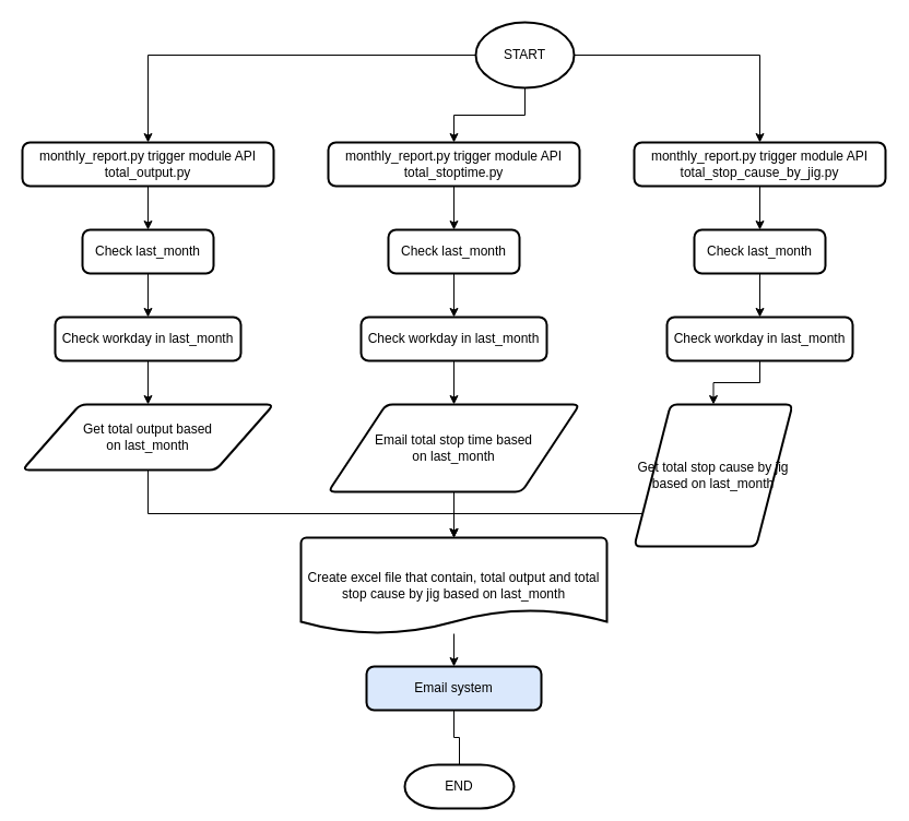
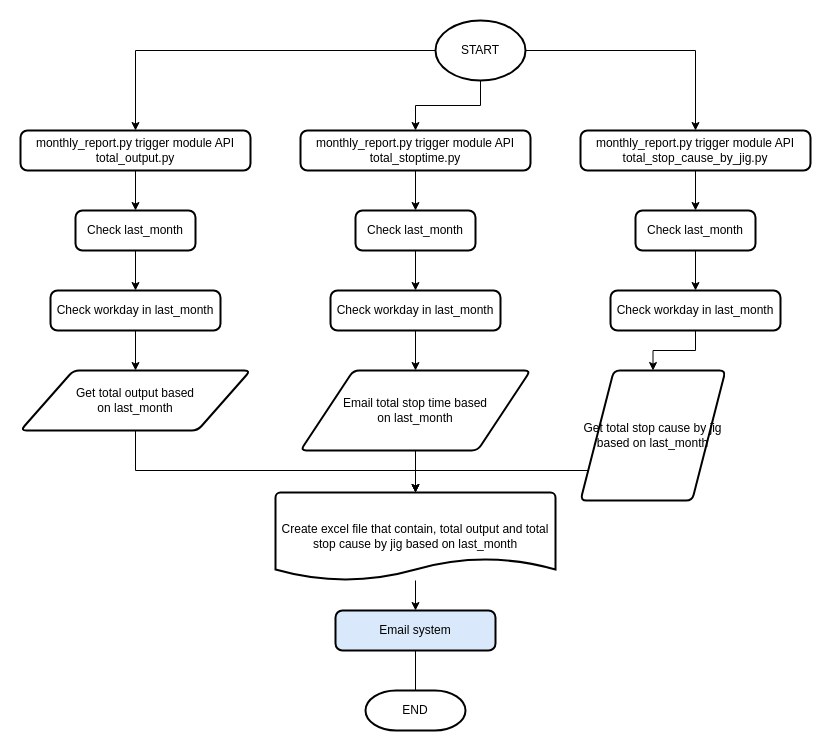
  <mxCell id="0" />
  <mxCell id="1" parent="0" />
  <mxCell id="2" value="" style="edgeStyle=orthogonalEdgeStyle;rounded=0;orthogonalLoop=1;jettySize=auto;html=1;exitX=0.5;exitY=1;exitDx=0;exitDy=0;exitPerimeter=0;" edge="1" parent="1" source="33" target="14"><mxGeometry relative="1" as="geometry"><mxPoint x="415" y="90" as="sourcePoint" /></mxGeometry></mxCell>
  <mxCell id="3" style="edgeStyle=orthogonalEdgeStyle;rounded=0;orthogonalLoop=1;jettySize=auto;html=1;entryX=0.5;entryY=0;entryDx=0;entryDy=0;exitX=0;exitY=0.5;exitDx=0;exitDy=0;exitPerimeter=0;" edge="1" parent="1" source="33" target="6"><mxGeometry relative="1" as="geometry"><mxPoint x="375" y="50" as="sourcePoint" /></mxGeometry></mxCell>
  <mxCell id="4" style="edgeStyle=orthogonalEdgeStyle;rounded=0;orthogonalLoop=1;jettySize=auto;html=1;entryX=0.5;entryY=0;entryDx=0;entryDy=0;exitX=1;exitY=0.5;exitDx=0;exitDy=0;exitPerimeter=0;" edge="1" parent="1" source="33" target="20"><mxGeometry relative="1" as="geometry"><mxPoint x="455" y="50" as="sourcePoint" /></mxGeometry></mxCell>
  <mxCell id="5" value="" style="edgeStyle=orthogonalEdgeStyle;rounded=0;orthogonalLoop=1;jettySize=auto;html=1;" edge="1" parent="1" source="6" target="8"><mxGeometry relative="1" as="geometry" /></mxCell>
  <mxCell id="6" value="monthly_report.py trigger module API total_output.py" style="rounded=1;whiteSpace=wrap;html=1;absoluteArcSize=1;arcSize=14;strokeWidth=2;" vertex="1" parent="1"><mxGeometry x="20" y="130" width="230" height="40" as="geometry" /></mxCell>
  <mxCell id="7" style="edgeStyle=orthogonalEdgeStyle;rounded=0;orthogonalLoop=1;jettySize=auto;html=1;entryX=0.5;entryY=0;entryDx=0;entryDy=0;" edge="1" parent="1" source="8" target="10"><mxGeometry relative="1" as="geometry" /></mxCell>
  <mxCell id="8" value="Check last_month" style="rounded=1;whiteSpace=wrap;html=1;absoluteArcSize=1;arcSize=14;strokeWidth=2;" vertex="1" parent="1"><mxGeometry x="75" y="210" width="120" height="40" as="geometry" /></mxCell>
  <mxCell id="9" style="edgeStyle=orthogonalEdgeStyle;rounded=0;orthogonalLoop=1;jettySize=auto;html=1;entryX=0.5;entryY=0;entryDx=0;entryDy=0;" edge="1" parent="1" source="10" target="12"><mxGeometry relative="1" as="geometry" /></mxCell>
  <mxCell id="10" value="Check workday in last_month" style="rounded=1;whiteSpace=wrap;html=1;absoluteArcSize=1;arcSize=14;strokeWidth=2;" vertex="1" parent="1"><mxGeometry x="50" y="290" width="170" height="40" as="geometry" /></mxCell>
  <mxCell id="11" style="edgeStyle=orthogonalEdgeStyle;rounded=0;orthogonalLoop=1;jettySize=auto;html=1;entryX=0.5;entryY=0;entryDx=0;entryDy=0;entryPerimeter=0;" edge="1" parent="1" source="12" target="30"><mxGeometry relative="1" as="geometry"><Array as="points"><mxPoint x="135" y="470" /><mxPoint x="415" y="470" /></Array></mxGeometry></mxCell>
  <mxCell id="12" value="Get total output based&lt;br&gt;on last_month" style="shape=parallelogram;html=1;strokeWidth=2;perimeter=parallelogramPerimeter;whiteSpace=wrap;rounded=1;arcSize=12;size=0.23;" vertex="1" parent="1"><mxGeometry x="20" y="370" width="230" height="60" as="geometry" /></mxCell>
  <mxCell id="13" value="" style="edgeStyle=orthogonalEdgeStyle;rounded=0;orthogonalLoop=1;jettySize=auto;html=1;" edge="1" parent="1" source="14" target="16"><mxGeometry relative="1" as="geometry" /></mxCell>
  <mxCell id="14" value="monthly_report.py trigger module API total_stoptime.py" style="rounded=1;whiteSpace=wrap;html=1;absoluteArcSize=1;arcSize=14;strokeWidth=2;" vertex="1" parent="1"><mxGeometry x="300" y="130" width="230" height="40" as="geometry" /></mxCell>
  <mxCell id="15" style="edgeStyle=orthogonalEdgeStyle;rounded=0;orthogonalLoop=1;jettySize=auto;html=1;entryX=0.5;entryY=0;entryDx=0;entryDy=0;" edge="1" parent="1" source="16" target="18"><mxGeometry relative="1" as="geometry" /></mxCell>
  <mxCell id="16" value="Check last_month" style="rounded=1;whiteSpace=wrap;html=1;absoluteArcSize=1;arcSize=14;strokeWidth=2;" vertex="1" parent="1"><mxGeometry x="355" y="210" width="120" height="40" as="geometry" /></mxCell>
  <mxCell id="17" style="edgeStyle=orthogonalEdgeStyle;rounded=0;orthogonalLoop=1;jettySize=auto;html=1;entryX=0.5;entryY=0;entryDx=0;entryDy=0;" edge="1" parent="1" source="18" target="26"><mxGeometry relative="1" as="geometry" /></mxCell>
  <mxCell id="18" value="Check workday in last_month" style="rounded=1;whiteSpace=wrap;html=1;absoluteArcSize=1;arcSize=14;strokeWidth=2;" vertex="1" parent="1"><mxGeometry x="330" y="290" width="170" height="40" as="geometry" /></mxCell>
  <mxCell id="19" style="edgeStyle=orthogonalEdgeStyle;rounded=0;orthogonalLoop=1;jettySize=auto;html=1;entryX=0.5;entryY=0;entryDx=0;entryDy=0;" edge="1" parent="1" source="20" target="22"><mxGeometry relative="1" as="geometry" /></mxCell>
  <mxCell id="20" value="monthly_report.py trigger module API total_stop_cause_by_jig.py" style="rounded=1;whiteSpace=wrap;html=1;absoluteArcSize=1;arcSize=14;strokeWidth=2;" vertex="1" parent="1"><mxGeometry x="580" y="130" width="230" height="40" as="geometry" /></mxCell>
  <mxCell id="21" style="edgeStyle=orthogonalEdgeStyle;rounded=0;orthogonalLoop=1;jettySize=auto;html=1;entryX=0.5;entryY=0;entryDx=0;entryDy=0;" edge="1" parent="1" source="22" target="24"><mxGeometry relative="1" as="geometry" /></mxCell>
  <mxCell id="22" value="Check last_month" style="rounded=1;whiteSpace=wrap;html=1;absoluteArcSize=1;arcSize=14;strokeWidth=2;" vertex="1" parent="1"><mxGeometry x="635" y="210" width="120" height="40" as="geometry" /></mxCell>
  <mxCell id="23" style="edgeStyle=orthogonalEdgeStyle;rounded=0;orthogonalLoop=1;jettySize=auto;html=1;entryX=0.5;entryY=0;entryDx=0;entryDy=0;" edge="1" parent="1" source="24" target="28"><mxGeometry relative="1" as="geometry" /></mxCell>
  <mxCell id="24" value="Check workday in last_month" style="rounded=1;whiteSpace=wrap;html=1;absoluteArcSize=1;arcSize=14;strokeWidth=2;" vertex="1" parent="1"><mxGeometry x="610" y="290" width="170" height="40" as="geometry" /></mxCell>
  <mxCell id="25" value="" style="edgeStyle=orthogonalEdgeStyle;rounded=0;orthogonalLoop=1;jettySize=auto;html=1;" edge="1" parent="1" source="26" target="30"><mxGeometry relative="1" as="geometry" /></mxCell>
  <mxCell id="26" value="Email total stop time based&lt;br&gt;on last_month" style="shape=parallelogram;html=1;strokeWidth=2;perimeter=parallelogramPerimeter;whiteSpace=wrap;rounded=1;arcSize=12;size=0.23;" vertex="1" parent="1"><mxGeometry x="300" y="370" width="230" height="80" as="geometry" /></mxCell>
  <mxCell id="27" style="edgeStyle=orthogonalEdgeStyle;rounded=0;orthogonalLoop=1;jettySize=auto;html=1;entryX=0.5;entryY=0;entryDx=0;entryDy=0;entryPerimeter=0;" edge="1" parent="1" source="28" target="30"><mxGeometry relative="1" as="geometry"><Array as="points"><mxPoint x="695" y="470" /><mxPoint x="415" y="470" /></Array></mxGeometry></mxCell>
  <mxCell id="28" value="Get total stop cause by jig&lt;br&gt;based on last_month" style="shape=parallelogram;html=1;strokeWidth=2;perimeter=parallelogramPerimeter;whiteSpace=wrap;rounded=1;arcSize=12;size=0.23;" vertex="1" parent="1"><mxGeometry x="580" y="370" width="145" height="130" as="geometry" /></mxCell>
  <mxCell id="29" value="" style="edgeStyle=orthogonalEdgeStyle;rounded=0;orthogonalLoop=1;jettySize=auto;html=1;" edge="1" parent="1" source="30" target="32"><mxGeometry relative="1" as="geometry" /></mxCell>
  <mxCell id="30" value="Create excel file that contain, total output and total stop cause by jig based on last_month" style="strokeWidth=2;html=1;shape=mxgraph.flowchart.document2;whiteSpace=wrap;size=0.25;" vertex="1" parent="1"><mxGeometry x="275" y="492" width="280" height="88" as="geometry" /></mxCell>
  <mxCell id="31" value="" style="edgeStyle=orthogonalEdgeStyle;rounded=0;orthogonalLoop=1;jettySize=auto;html=1;endArrow=none;" edge="1" parent="1" source="32" target="34"><mxGeometry relative="1" as="geometry" /></mxCell>
  <mxCell id="32" value="Email system" style="rounded=1;whiteSpace=wrap;html=1;absoluteArcSize=1;arcSize=14;strokeWidth=2;fillColor=#dae8fc;" vertex="1" parent="1"><mxGeometry x="335" y="610" width="160" height="40" as="geometry" /></mxCell>
  <mxCell id="33" value="START" style="strokeWidth=2;html=1;shape=mxgraph.flowchart.start_1;whiteSpace=wrap;" vertex="1" parent="1"><mxGeometry x="435" y="20" width="90" height="60" as="geometry" /></mxCell>
- <mxCell id="34" value="END" style="strokeWidth=2;html=1;shape=mxgraph.flowchart.terminator;whiteSpace=wrap;" vertex="1" parent="1"><mxGeometry x="370" y="700" width="100" height="40" as="geometry" /></mxCell>
+ <mxCell id="34" value="END" style="strokeWidth=2;html=1;shape=mxgraph.flowchart.terminator;whiteSpace=wrap;" vertex="1" parent="1"><mxGeometry x="365" y="690" width="100" height="40" as="geometry" /></mxCell>
